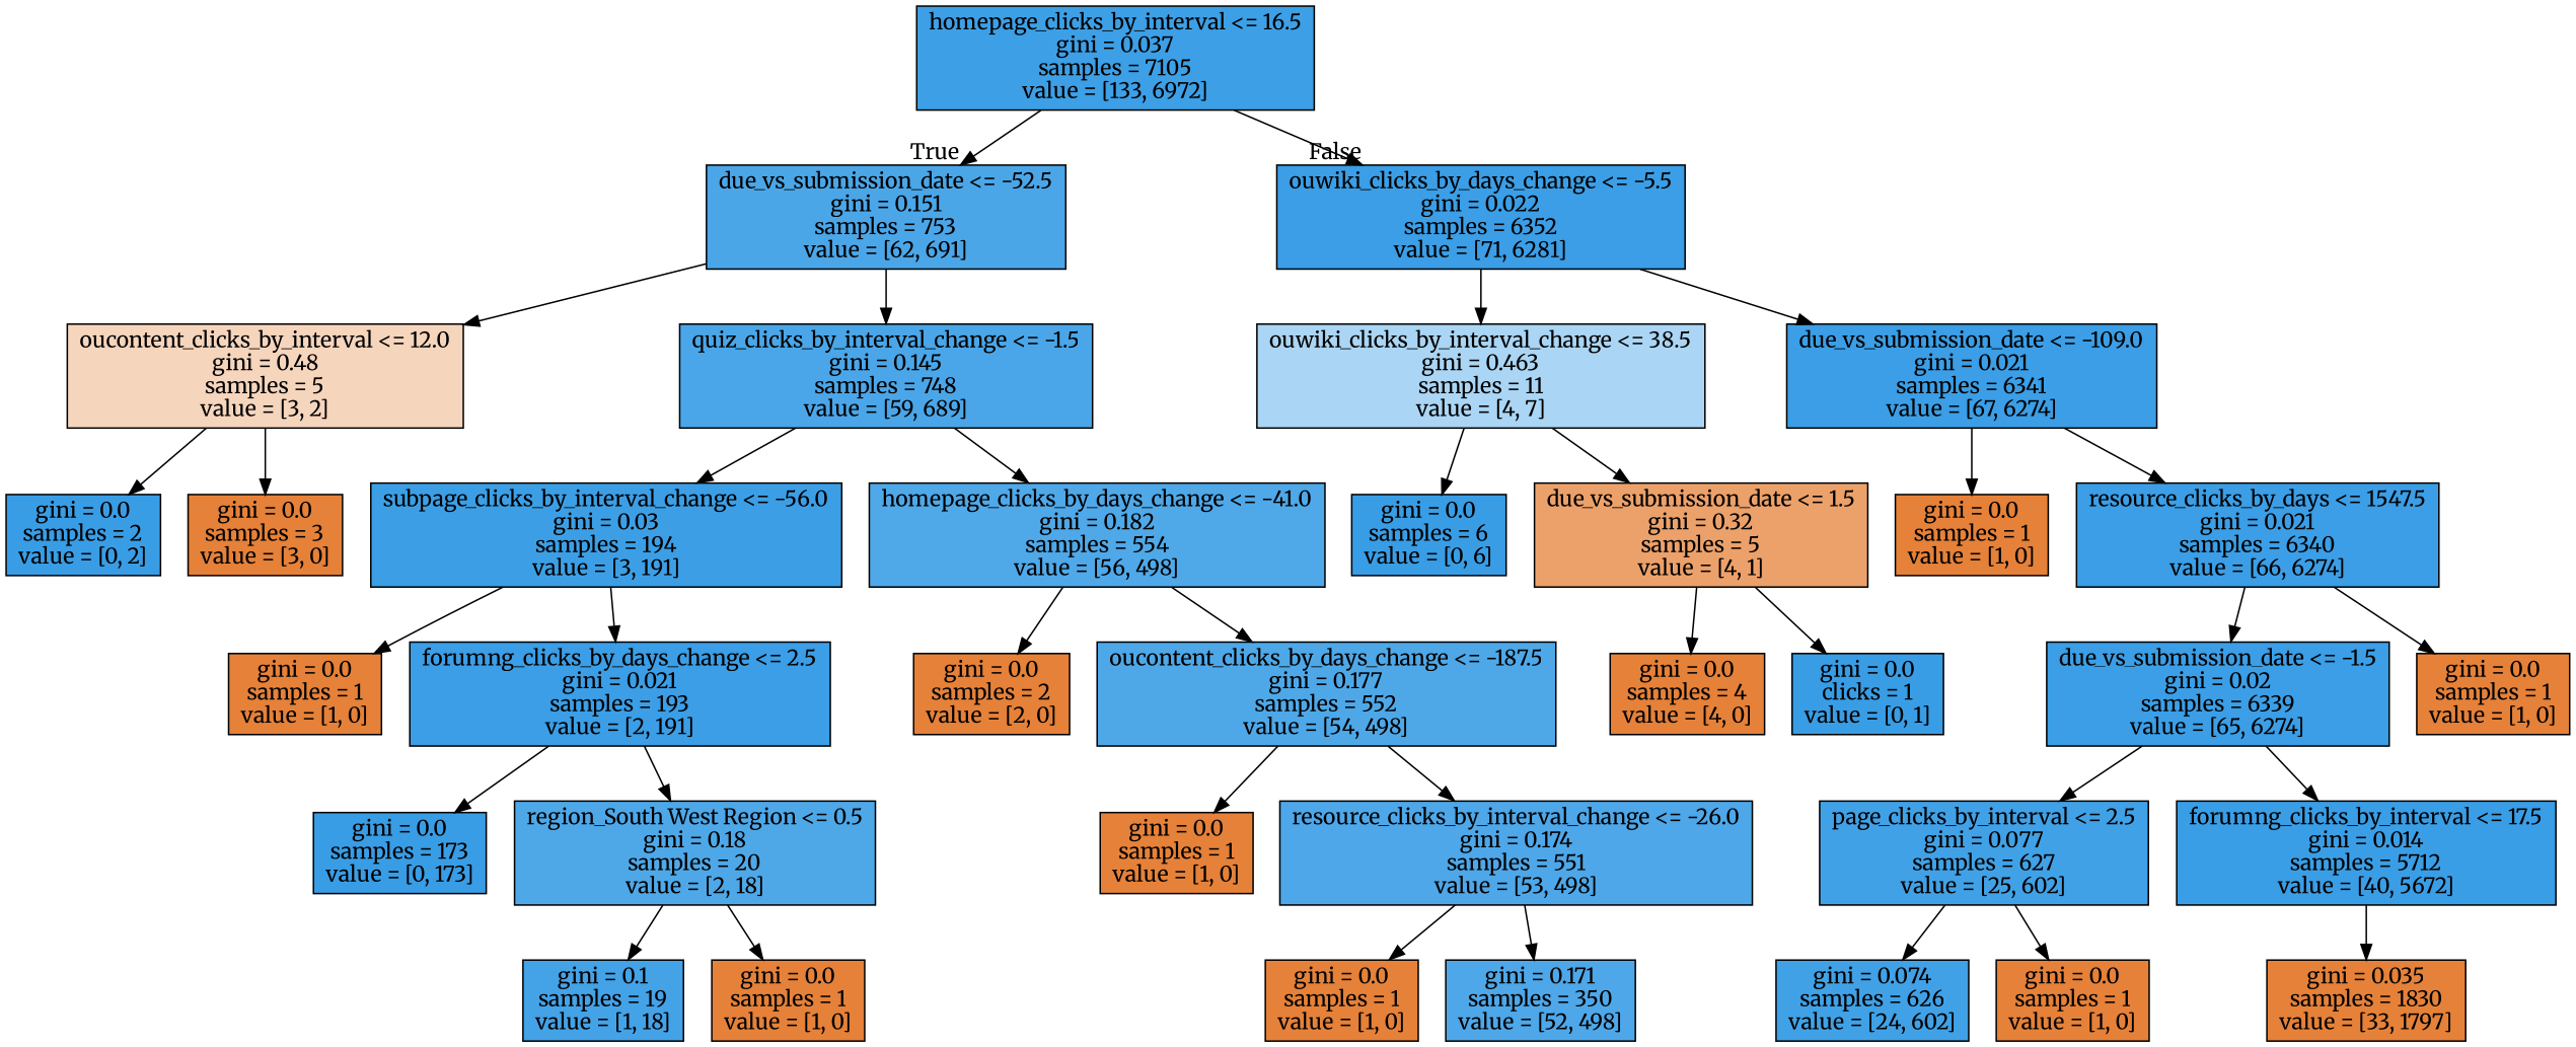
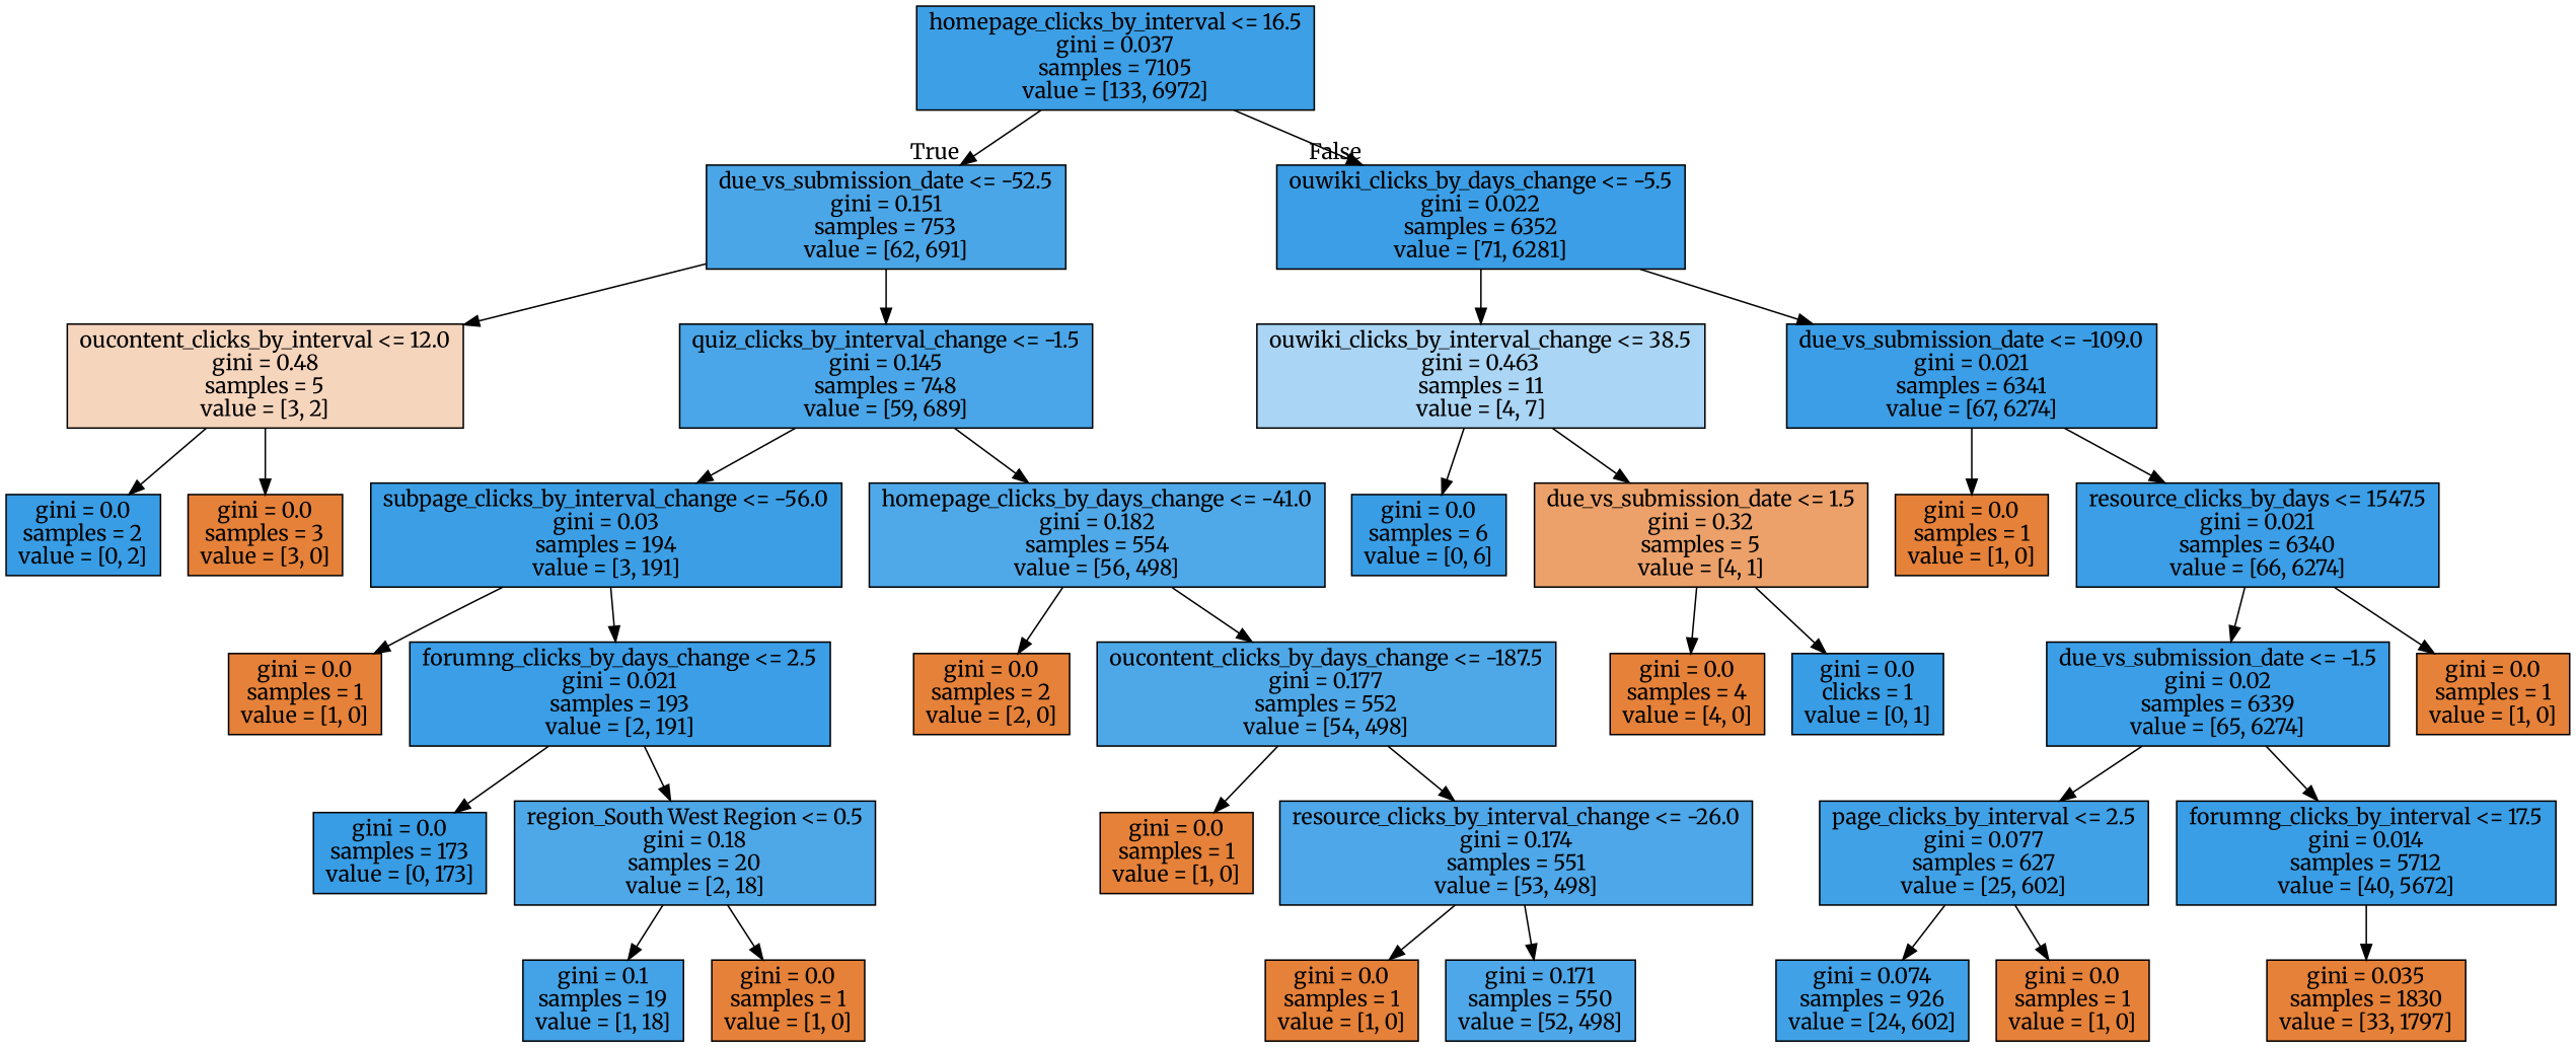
  digraph {
    fontname=Merriweather
    node [color=black fillcolor="#e58139ff" fontname=Merriweather shape=box style=filled]
    edge [fontname=Merriweather]
    n1 [fillcolor="#399de5fa" label="homepage_clicks_by_interval <= 16.5\ngini = 0.037\nsamples = 7105\nvalue = [133, 6972]"]
    n2 [fillcolor="#399de5e8" label="due_vs_submission_date <= -52.5\ngini = 0.151\nsamples = 753\nvalue = [62, 691]"]
    n3 [fillcolor="#399de5fc" label="ouwiki_clicks_by_days_change <= -5.5\ngini = 0.022\nsamples = 6352\nvalue = [71, 6281]"]
    n4 [fillcolor="#e5813955" label="oucontent_clicks_by_interval <= 12.0\ngini = 0.48\nsamples = 5\nvalue = [3, 2]"]
    n5 [fillcolor="#399de5e9" label="quiz_clicks_by_interval_change <= -1.5\ngini = 0.145\nsamples = 748\nvalue = [59, 689]"]
    n6 [fillcolor="#399de56d" label="ouwiki_clicks_by_interval_change <= 38.5\ngini = 0.463\nsamples = 11\nvalue = [4, 7]"]
    n7 [fillcolor="#399de5fc" label="due_vs_submission_date <= -109.0\ngini = 0.021\nsamples = 6341\nvalue = [67, 6274]"]
    n8 [fillcolor="#399de5ff" label="gini = 0.0\nsamples = 2\nvalue = [0, 2]"]
    n9 [label="gini = 0.0\nsamples = 3\nvalue = [3, 0]"]
    n10 [fillcolor="#399de5fb" label="subpage_clicks_by_interval_change <= -56.0\ngini = 0.03\nsamples = 194\nvalue = [3, 191]"]
    n11 [fillcolor="#399de5e2" label="homepage_clicks_by_days_change <= -41.0\ngini = 0.182\nsamples = 554\nvalue = [56, 498]"]
    n12 [label="gini = 0.0\nsamples = 1\nvalue = [1, 0]"]
    n13 [fillcolor="#399de5fc" label="forumng_clicks_by_days_change <= 2.5\ngini = 0.021\nsamples = 193\nvalue = [2, 191]"]
    n14 [label="gini = 0.0\nsamples = 2\nvalue = [2, 0]"]
    n15 [fillcolor="#399de5e3" label="oucontent_clicks_by_days_change <= -187.5\ngini = 0.177\nsamples = 552\nvalue = [54, 498]"]
    n16 [fillcolor="#399de5ff" label="gini = 0.0\nsamples = 173\nvalue = [0, 173]"]
    n17 [fillcolor="#399de5e3" label="region_South West Region <= 0.5\ngini = 0.18\nsamples = 20\nvalue = [2, 18]"]
    n18 [fillcolor="#399de5f1" label="gini = 0.1\nsamples = 19\nvalue = [1, 18]"]
    n19 [label="gini = 0.0\nsamples = 1\nvalue = [1, 0]"]
    n20 [label="gini = 0.0\nsamples = 1\nvalue = [1, 0]"]
    n21 [fillcolor="#399de5e4" label="resource_clicks_by_interval_change <= -26.0\ngini = 0.174\nsamples = 551\nvalue = [53, 498]"]
    n22 [label="gini = 0.0\nsamples = 1\nvalue = [1, 0]"]
-   n23 [fillcolor="#399de5e4" label="gini = 0.171\nsamples = 350\nvalue = [52, 498]"]
+   n23 [fillcolor="#399de5e4" label="gini = 0.171\nsamples = 550\nvalue = [52, 498]"]
    n24 [fillcolor="#399de5ff" label="gini = 0.0\nsamples = 6\nvalue = [0, 6]"]
    n25 [fillcolor="#e58139bf" label="due_vs_submission_date <= 1.5\ngini = 0.32\nsamples = 5\nvalue = [4, 1]"]
    n26 [label="gini = 0.0\nsamples = 1\nvalue = [1, 0]"]
    n27 [fillcolor="#399de5fc" label="resource_clicks_by_days <= 1547.5\ngini = 0.021\nsamples = 6340\nvalue = [66, 6274]"]
    n28 [label="gini = 0.0\nsamples = 4\nvalue = [4, 0]"]
    n29 [fillcolor="#399de5ff" label="gini = 0.0\nclicks = 1\nvalue = [0, 1]"]
    n30 [fillcolor="#399de5fc" label="due_vs_submission_date <= -1.5\ngini = 0.02\nsamples = 6339\nvalue = [65, 6274]"]
    n31 [label="gini = 0.0\nsamples = 1\nvalue = [1, 0]"]
    n32 [fillcolor="#399de5f4" label="page_clicks_by_interval <= 2.5\ngini = 0.077\nsamples = 627\nvalue = [25, 602]"]
    n33 [fillcolor="#399de5fd" label="forumng_clicks_by_interval <= 17.5\ngini = 0.014\nsamples = 5712\nvalue = [40, 5672]"]
-   n34 [fillcolor="#399de5f5" label="gini = 0.074\nsamples = 626\nvalue = [24, 602]"]
+   n34 [fillcolor="#399de5f5" label="gini = 0.074\nsamples = 926\nvalue = [24, 602]"]
    n35 [label="gini = 0.0\nsamples = 1\nvalue = [1, 0]"]
    n36 [label="gini = 0.035\nsamples = 1830\nvalue = [33, 1797]"]
    n1 -> n2 [headlabel=True labelangle=45 labeldistance=2.5]
    n1 -> n3 [headlabel=False labelangle=-45 labeldistance=2.5]
    n2 -> n4
    n2 -> n5
    n3 -> n6
    n3 -> n7
    n4 -> n8
    n4 -> n9
    n5 -> n10
    n5 -> n11
    n6 -> n24
    n6 -> n25
    n7 -> n26
    n7 -> n27
    n10 -> n12
    n10 -> n13
    n11 -> n14
    n11 -> n15
    n13 -> n16
    n13 -> n17
    n15 -> n20
    n15 -> n21
    n17 -> n18
    n17 -> n19
    n21 -> n22
    n21 -> n23
    n25 -> n28
    n25 -> n29
    n27 -> n30
    n27 -> n31
    n30 -> n32
    n30 -> n33
    n32 -> n34
    n32 -> n35
    n33 -> n36
  }
